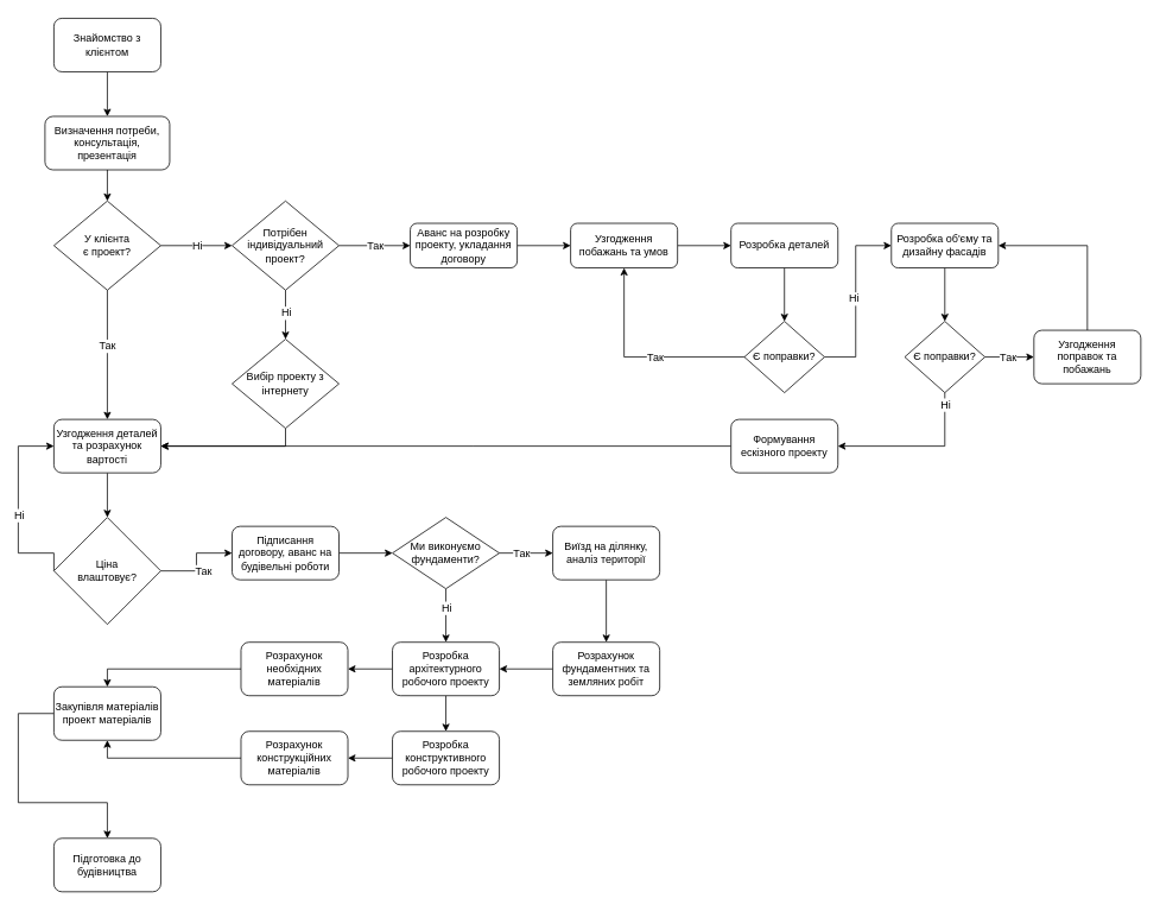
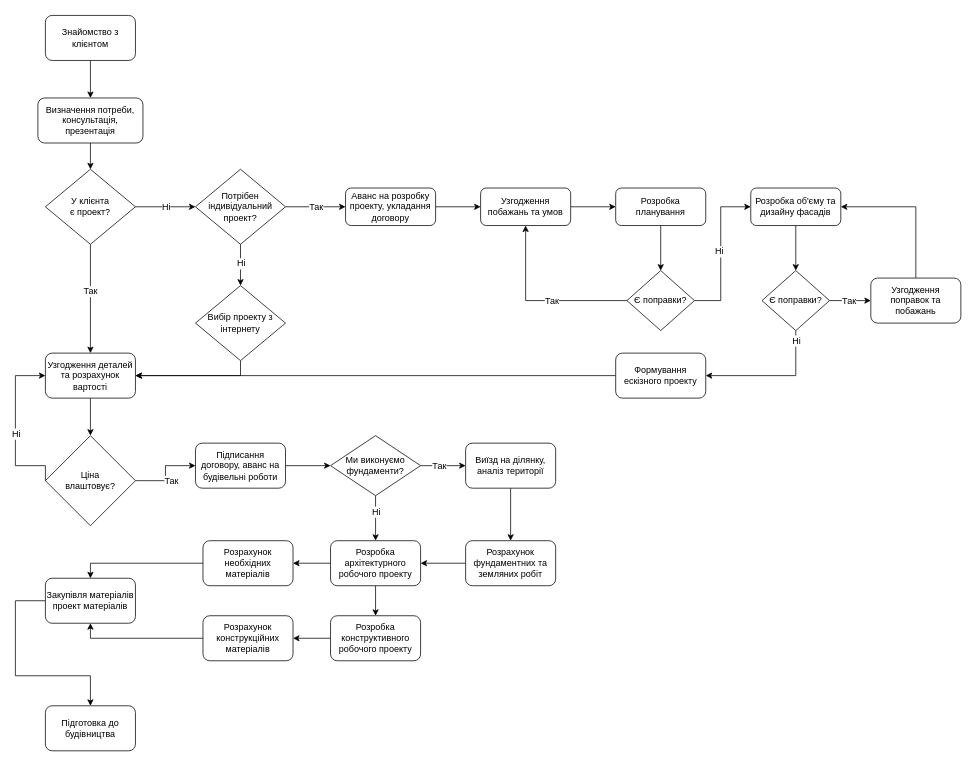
  <mxCell id="0" />
  <mxCell id="1" parent="0" />
  <mxCell id="2" style="edgeStyle=orthogonalEdgeStyle;rounded=0;orthogonalLoop=1;jettySize=auto;html=1;exitX=0.5;exitY=1;exitDx=0;exitDy=0;entryX=0.5;entryY=0;entryDx=0;entryDy=0;" edge="1" parent="1" source="3" target="37"><mxGeometry relative="1" as="geometry" /></mxCell>
  <mxCell id="3" value="Знайомство з клієнтом" style="rounded=1;whiteSpace=wrap;html=1;" vertex="1" parent="1"><mxGeometry x="60" y="20" width="120" height="60" as="geometry" /></mxCell>
  <mxCell id="4" value="" style="edgeStyle=orthogonalEdgeStyle;rounded=0;orthogonalLoop=1;jettySize=auto;html=1;entryX=0.5;entryY=0;entryDx=0;entryDy=0;" edge="1" parent="1" source="8" target="54"><mxGeometry relative="1" as="geometry"><mxPoint x="120" y="490" as="targetPoint" /></mxGeometry></mxCell>
  <mxCell id="5" value="Так" style="text;html=1;align=center;verticalAlign=middle;resizable=0;points=[];labelBackgroundColor=#ffffff;" vertex="1" connectable="0" parent="4"><mxGeometry x="-0.148" y="-1" relative="1" as="geometry"><mxPoint as="offset" /></mxGeometry></mxCell>
  <mxCell id="6" value="" style="edgeStyle=orthogonalEdgeStyle;rounded=0;orthogonalLoop=1;jettySize=auto;html=1;" edge="1" parent="1" source="8" target="13"><mxGeometry relative="1" as="geometry" /></mxCell>
  <mxCell id="7" value="Ні" style="text;html=1;align=center;verticalAlign=middle;resizable=0;points=[];labelBackgroundColor=#ffffff;" vertex="1" connectable="0" parent="6"><mxGeometry x="-0.127" relative="1" as="geometry"><mxPoint x="5" as="offset" /></mxGeometry></mxCell>
  <mxCell id="8" value="У клієнта &lt;br&gt;є проект?" style="rhombus;whiteSpace=wrap;html=1;" vertex="1" parent="1"><mxGeometry x="60" y="225" width="120" height="100" as="geometry" /></mxCell>
  <mxCell id="9" value="" style="edgeStyle=orthogonalEdgeStyle;rounded=0;orthogonalLoop=1;jettySize=auto;html=1;entryX=0;entryY=0.5;entryDx=0;entryDy=0;" edge="1" parent="1" source="13" target="39"><mxGeometry relative="1" as="geometry"><mxPoint x="420" y="280" as="targetPoint" /></mxGeometry></mxCell>
  <mxCell id="10" value="Так" style="text;html=1;align=center;verticalAlign=middle;resizable=0;points=[];labelBackgroundColor=#ffffff;" vertex="1" connectable="0" parent="9"><mxGeometry x="-0.247" y="-1" relative="1" as="geometry"><mxPoint x="10" y="-1" as="offset" /></mxGeometry></mxCell>
  <mxCell id="11" value="" style="edgeStyle=orthogonalEdgeStyle;rounded=0;orthogonalLoop=1;jettySize=auto;html=1;" edge="1" parent="1" source="13" target="15"><mxGeometry relative="1" as="geometry" /></mxCell>
  <mxCell id="12" value="Ні" style="text;html=1;align=center;verticalAlign=middle;resizable=0;points=[];labelBackgroundColor=#ffffff;" vertex="1" connectable="0" parent="11"><mxGeometry x="-0.245" y="-2" relative="1" as="geometry"><mxPoint x="2" y="4.17" as="offset" /></mxGeometry></mxCell>
  <mxCell id="13" value="Потрібен індивідуальний &lt;br&gt;проект?" style="rhombus;whiteSpace=wrap;html=1;" vertex="1" parent="1"><mxGeometry x="260" y="225" width="120" height="100" as="geometry" /></mxCell>
  <mxCell id="14" style="edgeStyle=orthogonalEdgeStyle;rounded=0;orthogonalLoop=1;jettySize=auto;html=1;entryX=1;entryY=0.5;entryDx=0;entryDy=0;" edge="1" parent="1" source="15" target="54"><mxGeometry relative="1" as="geometry"><mxPoint x="170" y="530" as="targetPoint" /><Array as="points"><mxPoint x="320" y="500" /></Array></mxGeometry></mxCell>
  <mxCell id="15" value="Вибір проекту з інтернету" style="rhombus;whiteSpace=wrap;html=1;" vertex="1" parent="1"><mxGeometry x="260" y="380" width="120" height="100" as="geometry" /></mxCell>
  <mxCell id="16" value="" style="edgeStyle=orthogonalEdgeStyle;rounded=0;orthogonalLoop=1;jettySize=auto;html=1;" edge="1" parent="1" source="17" target="19"><mxGeometry relative="1" as="geometry" /></mxCell>
  <mxCell id="17" value="Узгодження побажань та умов" style="rounded=1;whiteSpace=wrap;html=1;" vertex="1" parent="1"><mxGeometry x="640" y="250" width="120" height="50" as="geometry" /></mxCell>
  <mxCell id="18" style="edgeStyle=orthogonalEdgeStyle;rounded=0;orthogonalLoop=1;jettySize=auto;html=1;exitX=0.5;exitY=1;exitDx=0;exitDy=0;entryX=0.5;entryY=0;entryDx=0;entryDy=0;" edge="1" parent="1" source="19" target="44"><mxGeometry relative="1" as="geometry" /></mxCell>
- <mxCell id="19" value="Розробка деталей" style="rounded=1;whiteSpace=wrap;html=1;" vertex="1" parent="1"><mxGeometry x="820" y="250" width="120" height="50" as="geometry" /></mxCell>
+ <mxCell id="19" value="Розробка планування" style="rounded=1;whiteSpace=wrap;html=1;" vertex="1" parent="1"><mxGeometry x="820" y="250" width="120" height="50" as="geometry" /></mxCell>
  <mxCell id="20" style="edgeStyle=orthogonalEdgeStyle;rounded=0;orthogonalLoop=1;jettySize=auto;html=1;exitX=1;exitY=0.5;exitDx=0;exitDy=0;entryX=0;entryY=0.5;entryDx=0;entryDy=0;" edge="1" parent="1" source="21" target="67"><mxGeometry relative="1" as="geometry" /></mxCell>
  <mxCell id="21" value="Підписання договору, аванс на будівельні роботи" style="rounded=1;whiteSpace=wrap;html=1;" vertex="1" parent="1"><mxGeometry x="260" y="590" width="120" height="60" as="geometry" /></mxCell>
  <mxCell id="22" style="edgeStyle=orthogonalEdgeStyle;rounded=0;orthogonalLoop=1;jettySize=auto;html=1;exitX=0.5;exitY=1;exitDx=0;exitDy=0;entryX=0.5;entryY=0;entryDx=0;entryDy=0;" edge="1" parent="1" source="23" target="69"><mxGeometry relative="1" as="geometry" /></mxCell>
  <mxCell id="23" value="Виїзд на ділянку, аналіз території" style="rounded=1;whiteSpace=wrap;html=1;" vertex="1" parent="1"><mxGeometry x="620" y="590" width="120" height="60" as="geometry" /></mxCell>
  <mxCell id="24" value="" style="edgeStyle=orthogonalEdgeStyle;rounded=0;orthogonalLoop=1;jettySize=auto;html=1;" edge="1" parent="1" source="26" target="30"><mxGeometry relative="1" as="geometry" /></mxCell>
  <mxCell id="25" value="" style="edgeStyle=orthogonalEdgeStyle;rounded=0;orthogonalLoop=1;jettySize=auto;html=1;" edge="1" parent="1" source="26" target="28"><mxGeometry relative="1" as="geometry" /></mxCell>
  <mxCell id="26" value="Розробка архітектурного робочого проекту" style="rounded=1;whiteSpace=wrap;html=1;" vertex="1" parent="1"><mxGeometry x="440" y="720" width="120" height="60" as="geometry" /></mxCell>
  <mxCell id="27" style="edgeStyle=orthogonalEdgeStyle;rounded=0;orthogonalLoop=1;jettySize=auto;html=1;exitX=0;exitY=0.5;exitDx=0;exitDy=0;entryX=0.5;entryY=0;entryDx=0;entryDy=0;" edge="1" parent="1" source="28" target="34"><mxGeometry relative="1" as="geometry"><Array as="points"><mxPoint x="120" y="750" /></Array></mxGeometry></mxCell>
  <mxCell id="28" value="Розрахунок необхідних матеріалів" style="rounded=1;whiteSpace=wrap;html=1;" vertex="1" parent="1"><mxGeometry x="270" y="720" width="120" height="60" as="geometry" /></mxCell>
  <mxCell id="29" value="" style="edgeStyle=orthogonalEdgeStyle;rounded=0;orthogonalLoop=1;jettySize=auto;html=1;" edge="1" parent="1" source="30" target="32"><mxGeometry relative="1" as="geometry" /></mxCell>
  <mxCell id="30" value="Розробка конструктивного робочого проекту" style="rounded=1;whiteSpace=wrap;html=1;" vertex="1" parent="1"><mxGeometry x="440" y="820" width="120" height="60" as="geometry" /></mxCell>
  <mxCell id="31" value="" style="edgeStyle=orthogonalEdgeStyle;rounded=0;orthogonalLoop=1;jettySize=auto;html=1;entryX=0.5;entryY=1;entryDx=0;entryDy=0;" edge="1" parent="1" source="32" target="34"><mxGeometry relative="1" as="geometry" /></mxCell>
  <mxCell id="32" value="Розрахунок конструкційних матеріалів" style="rounded=1;whiteSpace=wrap;html=1;" vertex="1" parent="1"><mxGeometry x="270" y="820" width="120" height="60" as="geometry" /></mxCell>
  <mxCell id="33" style="edgeStyle=orthogonalEdgeStyle;rounded=0;orthogonalLoop=1;jettySize=auto;html=1;exitX=0;exitY=0.5;exitDx=0;exitDy=0;entryX=0.5;entryY=0;entryDx=0;entryDy=0;" edge="1" parent="1" source="34" target="35"><mxGeometry relative="1" as="geometry"><Array as="points"><mxPoint x="20" y="800" /><mxPoint x="20" y="900" /><mxPoint x="120" y="900" /></Array></mxGeometry></mxCell>
  <mxCell id="34" value="Закупівля матеріалів проект матеріалів" style="rounded=1;whiteSpace=wrap;html=1;" vertex="1" parent="1"><mxGeometry x="60" y="770" width="120" height="60" as="geometry" /></mxCell>
  <mxCell id="35" value="Підготовка до будівництва" style="rounded=1;whiteSpace=wrap;html=1;" vertex="1" parent="1"><mxGeometry x="60" y="940" width="120" height="60" as="geometry" /></mxCell>
  <mxCell id="36" style="edgeStyle=orthogonalEdgeStyle;rounded=0;orthogonalLoop=1;jettySize=auto;html=1;exitX=0.5;exitY=1;exitDx=0;exitDy=0;entryX=0.5;entryY=0;entryDx=0;entryDy=0;" edge="1" parent="1" source="37" target="8"><mxGeometry relative="1" as="geometry" /></mxCell>
  <mxCell id="37" value="Визначення потреби, консультація, презентація" style="rounded=1;whiteSpace=wrap;html=1;" vertex="1" parent="1"><mxGeometry x="50" y="130" width="140" height="60" as="geometry" /></mxCell>
  <mxCell id="38" value="" style="edgeStyle=orthogonalEdgeStyle;rounded=0;orthogonalLoop=1;jettySize=auto;html=1;entryX=0;entryY=0.5;entryDx=0;entryDy=0;" edge="1" parent="1" source="39" target="17"><mxGeometry relative="1" as="geometry"><mxPoint x="620" y="280" as="targetPoint" /></mxGeometry></mxCell>
  <mxCell id="39" value="Аванс на розробку проекту, укладання договору" style="rounded=1;whiteSpace=wrap;html=1;" vertex="1" parent="1"><mxGeometry x="460" y="250" width="120" height="50" as="geometry" /></mxCell>
  <mxCell id="40" style="edgeStyle=orthogonalEdgeStyle;rounded=0;orthogonalLoop=1;jettySize=auto;html=1;exitX=0;exitY=0.5;exitDx=0;exitDy=0;entryX=0.5;entryY=1;entryDx=0;entryDy=0;" edge="1" parent="1" source="44" target="17"><mxGeometry relative="1" as="geometry" /></mxCell>
  <mxCell id="41" value="Так" style="text;html=1;align=center;verticalAlign=middle;resizable=0;points=[];labelBackgroundColor=#ffffff;" vertex="1" connectable="0" parent="40"><mxGeometry x="-0.227" y="2" relative="1" as="geometry"><mxPoint x="-10" y="-2" as="offset" /></mxGeometry></mxCell>
  <mxCell id="42" style="edgeStyle=orthogonalEdgeStyle;rounded=0;orthogonalLoop=1;jettySize=auto;html=1;exitX=1;exitY=0.5;exitDx=0;exitDy=0;entryX=0;entryY=0.5;entryDx=0;entryDy=0;" edge="1" parent="1" source="44" target="46"><mxGeometry relative="1" as="geometry"><mxPoint x="980" y="300" as="targetPoint" /><Array as="points"><mxPoint x="960" y="400" /><mxPoint x="960" y="275" /></Array></mxGeometry></mxCell>
  <mxCell id="43" value="Ні" style="text;html=1;align=center;verticalAlign=middle;resizable=0;points=[];labelBackgroundColor=#ffffff;" vertex="1" connectable="0" parent="42"><mxGeometry x="-0.126" y="-1" relative="1" as="geometry"><mxPoint x="-3.5" y="-13.5" as="offset" /></mxGeometry></mxCell>
  <mxCell id="44" value="Є поправки?" style="rhombus;whiteSpace=wrap;html=1;" vertex="1" parent="1"><mxGeometry x="835" y="360" width="90" height="80" as="geometry" /></mxCell>
  <mxCell id="45" style="edgeStyle=orthogonalEdgeStyle;rounded=0;orthogonalLoop=1;jettySize=auto;html=1;exitX=0.5;exitY=1;exitDx=0;exitDy=0;" edge="1" parent="1" source="46" target="50"><mxGeometry relative="1" as="geometry" /></mxCell>
  <mxCell id="46" value="Розробка об'єму та дизайну фасадів" style="rounded=1;whiteSpace=wrap;html=1;" vertex="1" parent="1"><mxGeometry x="1000" y="250" width="120" height="50" as="geometry" /></mxCell>
  <mxCell id="47" style="edgeStyle=orthogonalEdgeStyle;rounded=0;orthogonalLoop=1;jettySize=auto;html=1;exitX=1;exitY=0.5;exitDx=0;exitDy=0;entryX=0;entryY=0.5;entryDx=0;entryDy=0;" edge="1" parent="1" source="50" target="52"><mxGeometry relative="1" as="geometry" /></mxCell>
  <mxCell id="48" value="Так" style="text;html=1;align=center;verticalAlign=middle;resizable=0;points=[];labelBackgroundColor=#ffffff;" vertex="1" connectable="0" parent="47"><mxGeometry x="0.242" relative="1" as="geometry"><mxPoint x="-9" as="offset" /></mxGeometry></mxCell>
  <mxCell id="49" style="edgeStyle=orthogonalEdgeStyle;rounded=0;orthogonalLoop=1;jettySize=auto;html=1;exitX=0;exitY=0.5;exitDx=0;exitDy=0;entryX=1;entryY=0.5;entryDx=0;entryDy=0;" edge="1" parent="1" source="55" target="54"><mxGeometry relative="1" as="geometry"><mxPoint x="194" y="500" as="targetPoint" /><Array as="points"><mxPoint x="530" y="500" /><mxPoint x="530" y="500" /></Array></mxGeometry></mxCell>
  <mxCell id="50" value="Є поправки?" style="rhombus;whiteSpace=wrap;html=1;" vertex="1" parent="1"><mxGeometry x="1015" y="360" width="90" height="80" as="geometry" /></mxCell>
  <mxCell id="51" style="edgeStyle=orthogonalEdgeStyle;rounded=0;orthogonalLoop=1;jettySize=auto;html=1;exitX=0.5;exitY=0;exitDx=0;exitDy=0;entryX=1;entryY=0.5;entryDx=0;entryDy=0;" edge="1" parent="1" source="52" target="46"><mxGeometry relative="1" as="geometry" /></mxCell>
  <mxCell id="52" value="Узгодження поправок та побажань" style="rounded=1;whiteSpace=wrap;html=1;" vertex="1" parent="1"><mxGeometry x="1160" y="370" width="120" height="60" as="geometry" /></mxCell>
  <mxCell id="53" style="edgeStyle=orthogonalEdgeStyle;rounded=0;orthogonalLoop=1;jettySize=auto;html=1;exitX=0.5;exitY=1;exitDx=0;exitDy=0;entryX=0.5;entryY=0;entryDx=0;entryDy=0;" edge="1" parent="1" source="54" target="62"><mxGeometry relative="1" as="geometry" /></mxCell>
  <mxCell id="54" value="Узгодження деталей та розрахунок вартості" style="rounded=1;whiteSpace=wrap;html=1;" vertex="1" parent="1"><mxGeometry x="60" y="470" width="120" height="60" as="geometry" /></mxCell>
  <mxCell id="55" value="Формування ескізного проекту" style="rounded=1;whiteSpace=wrap;html=1;" vertex="1" parent="1"><mxGeometry x="820" y="470" width="120" height="60" as="geometry" /></mxCell>
  <mxCell id="56" style="edgeStyle=orthogonalEdgeStyle;rounded=0;orthogonalLoop=1;jettySize=auto;html=1;exitX=0.5;exitY=1;exitDx=0;exitDy=0;entryX=1;entryY=0.5;entryDx=0;entryDy=0;" edge="1" parent="1" source="50" target="55"><mxGeometry relative="1" as="geometry"><mxPoint x="180" y="505" as="targetPoint" /><mxPoint x="1060" y="440" as="sourcePoint" /></mxGeometry></mxCell>
  <mxCell id="57" value="Ні" style="text;html=1;align=center;verticalAlign=middle;resizable=0;points=[];labelBackgroundColor=#ffffff;" vertex="1" connectable="0" parent="56"><mxGeometry x="-0.957" y="2" relative="1" as="geometry"><mxPoint x="-2" y="9.72" as="offset" /></mxGeometry></mxCell>
  <mxCell id="58" style="edgeStyle=orthogonalEdgeStyle;rounded=0;orthogonalLoop=1;jettySize=auto;html=1;exitX=0;exitY=0.5;exitDx=0;exitDy=0;entryX=0;entryY=0.5;entryDx=0;entryDy=0;" edge="1" parent="1" source="62" target="54"><mxGeometry relative="1" as="geometry"><Array as="points"><mxPoint x="20" y="620" /><mxPoint x="20" y="500" /></Array></mxGeometry></mxCell>
  <mxCell id="59" value="Ні" style="text;html=1;align=center;verticalAlign=middle;resizable=0;points=[];labelBackgroundColor=#ffffff;" vertex="1" connectable="0" parent="58"><mxGeometry x="-0.344" relative="1" as="geometry"><mxPoint y="-30.83" as="offset" /></mxGeometry></mxCell>
  <mxCell id="60" style="edgeStyle=orthogonalEdgeStyle;rounded=0;orthogonalLoop=1;jettySize=auto;html=1;exitX=1;exitY=0.5;exitDx=0;exitDy=0;entryX=0;entryY=0.5;entryDx=0;entryDy=0;" edge="1" parent="1" source="62" target="21"><mxGeometry relative="1" as="geometry" /></mxCell>
  <mxCell id="61" value="Так" style="text;html=1;align=center;verticalAlign=middle;resizable=0;points=[];labelBackgroundColor=#ffffff;" vertex="1" connectable="0" parent="60"><mxGeometry x="-0.217" y="-1" relative="1" as="geometry"><mxPoint x="8.33" y="-1" as="offset" /></mxGeometry></mxCell>
  <mxCell id="62" value="Ціна &lt;br&gt;влаштовує?" style="rhombus;whiteSpace=wrap;html=1;" vertex="1" parent="1"><mxGeometry x="60" y="580" width="120" height="120" as="geometry" /></mxCell>
  <mxCell id="63" style="edgeStyle=orthogonalEdgeStyle;rounded=0;orthogonalLoop=1;jettySize=auto;html=1;exitX=1;exitY=0.5;exitDx=0;exitDy=0;entryX=0;entryY=0.5;entryDx=0;entryDy=0;" edge="1" parent="1" source="67" target="23"><mxGeometry relative="1" as="geometry" /></mxCell>
  <mxCell id="64" value="Так" style="text;html=1;align=center;verticalAlign=middle;resizable=0;points=[];labelBackgroundColor=#ffffff;" vertex="1" connectable="0" parent="63"><mxGeometry x="-0.207" relative="1" as="geometry"><mxPoint as="offset" /></mxGeometry></mxCell>
  <mxCell id="65" style="edgeStyle=orthogonalEdgeStyle;rounded=0;orthogonalLoop=1;jettySize=auto;html=1;exitX=0.5;exitY=1;exitDx=0;exitDy=0;entryX=0.5;entryY=0;entryDx=0;entryDy=0;" edge="1" parent="1" source="67" target="26"><mxGeometry relative="1" as="geometry" /></mxCell>
  <mxCell id="66" value="Ні" style="text;html=1;align=center;verticalAlign=middle;resizable=0;points=[];labelBackgroundColor=#ffffff;" vertex="1" connectable="0" parent="65"><mxGeometry x="-0.307" relative="1" as="geometry"><mxPoint as="offset" /></mxGeometry></mxCell>
  <mxCell id="67" value="Ми виконуємо фундаменти?" style="rhombus;whiteSpace=wrap;html=1;" vertex="1" parent="1"><mxGeometry x="440" y="580" width="120" height="80" as="geometry" /></mxCell>
  <mxCell id="68" style="edgeStyle=orthogonalEdgeStyle;rounded=0;orthogonalLoop=1;jettySize=auto;html=1;exitX=0;exitY=0.5;exitDx=0;exitDy=0;entryX=1;entryY=0.5;entryDx=0;entryDy=0;" edge="1" parent="1" source="69" target="26"><mxGeometry relative="1" as="geometry" /></mxCell>
  <mxCell id="69" value="Розрахунок фундаментних та земляних робіт" style="rounded=1;whiteSpace=wrap;html=1;" vertex="1" parent="1"><mxGeometry x="620" y="720" width="120" height="60" as="geometry" /></mxCell>
